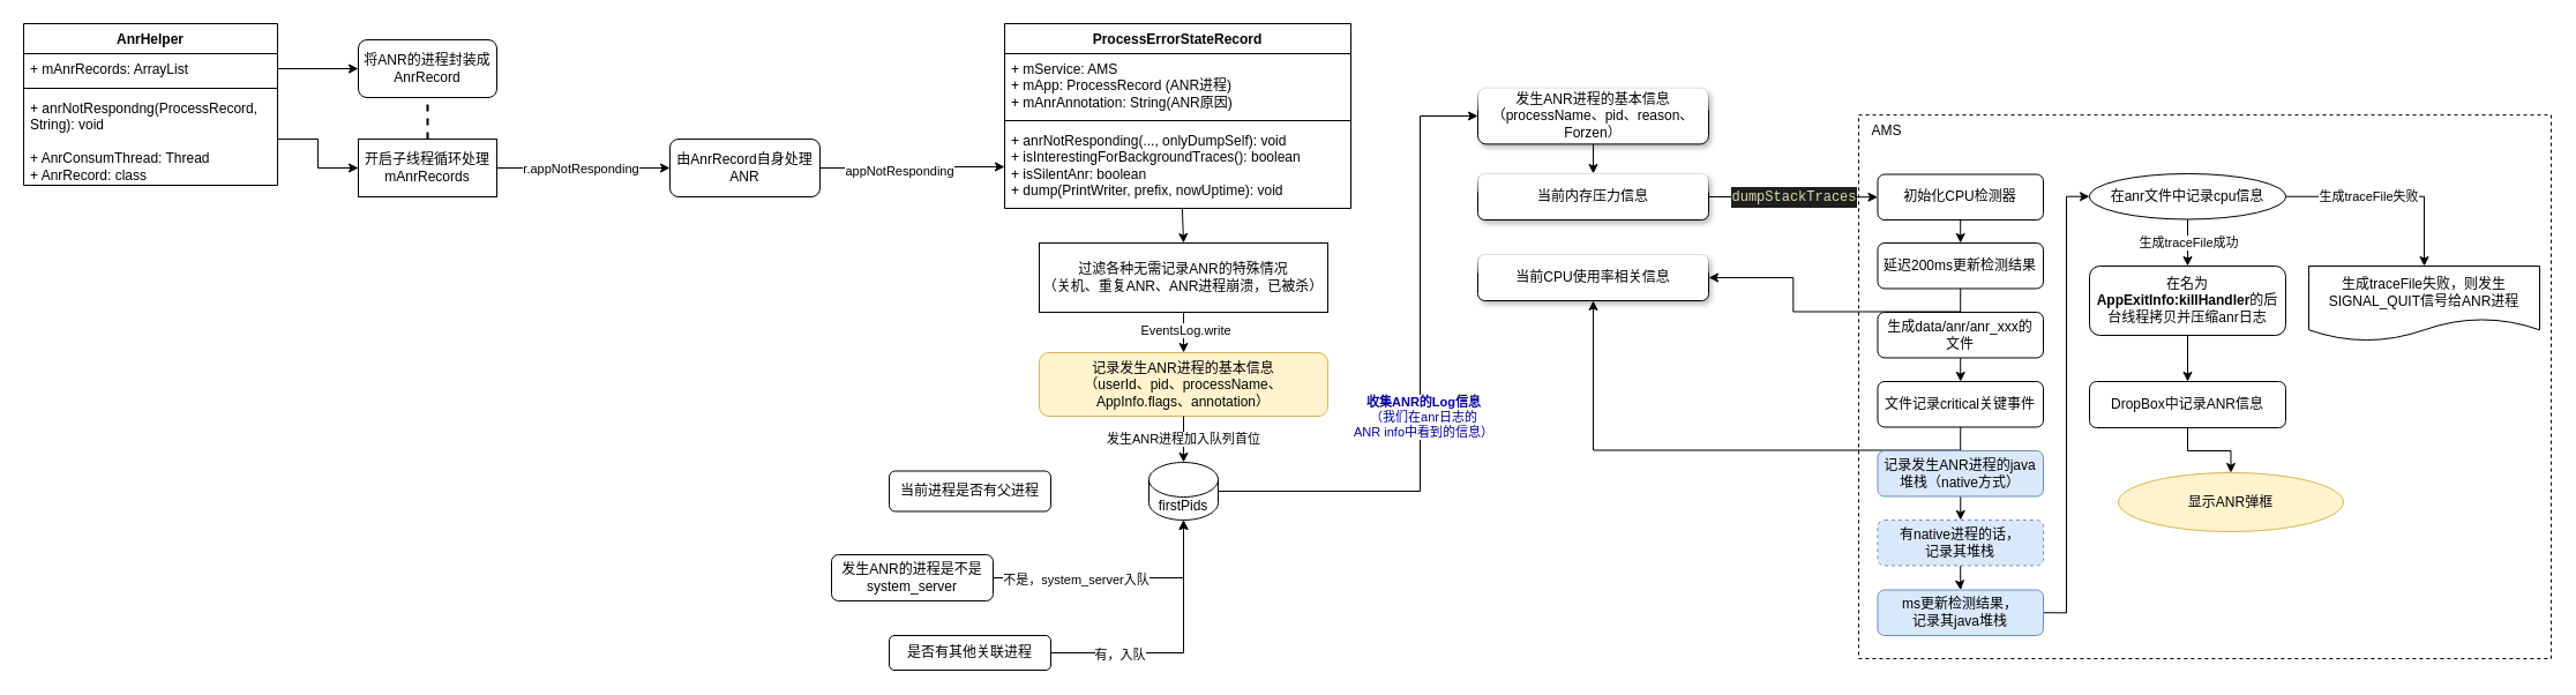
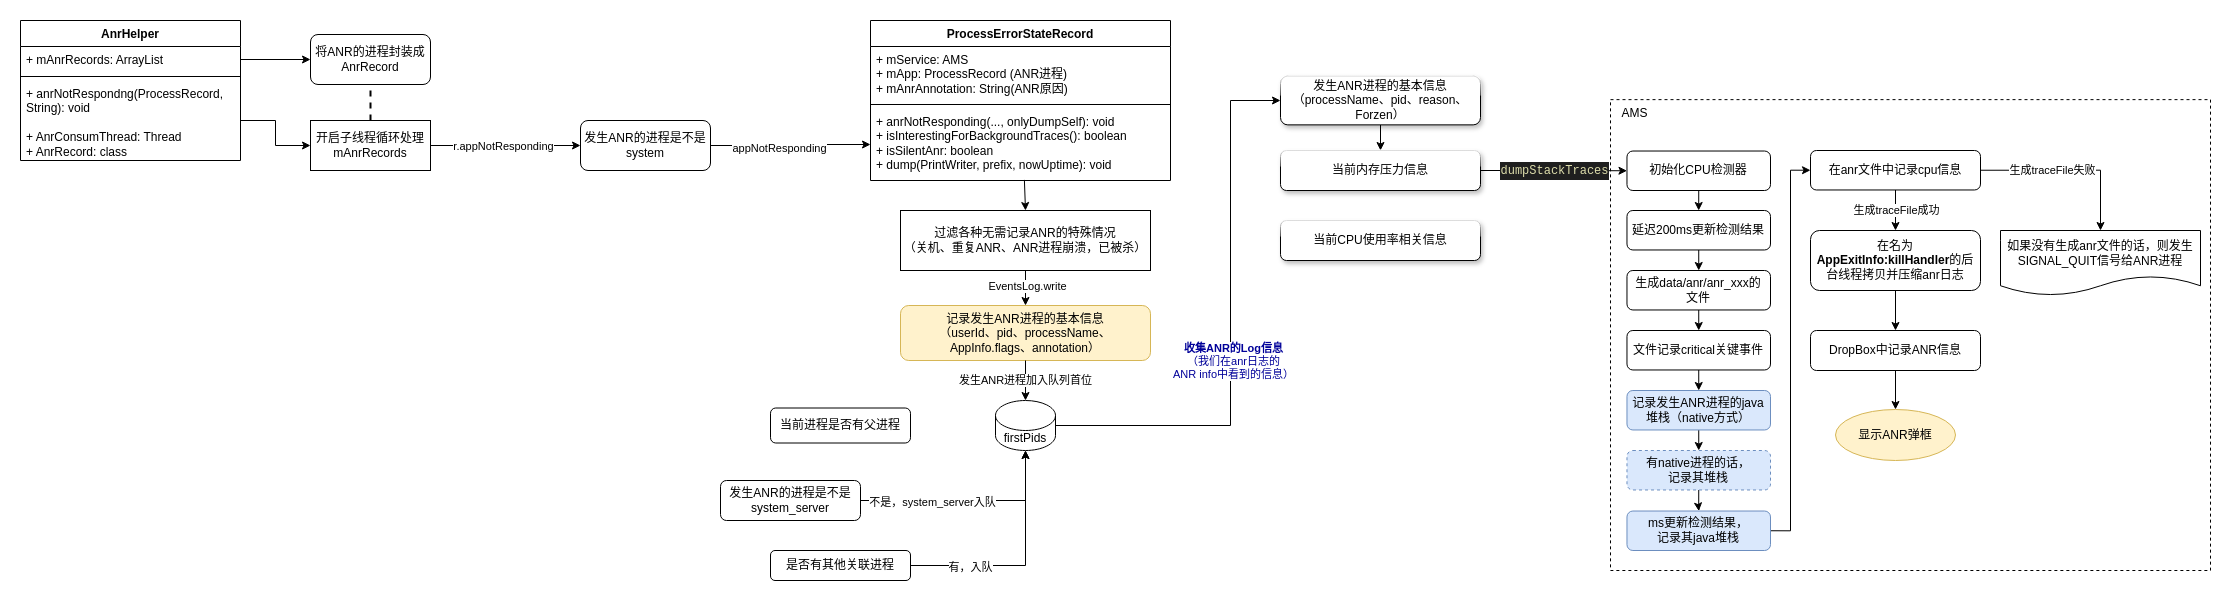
  <mxCell id="0" />
  <mxCell id="1" parent="0" />
  <mxCell id="2" value="" style="rounded=0;whiteSpace=wrap;html=1;dashed=1;" vertex="1" parent="1"><mxGeometry x="1610" y="99.13" width="600" height="470.87" as="geometry" /></mxCell>
  <mxCell id="3" value="AnrHelper" style="swimlane;fontStyle=1;align=center;verticalAlign=top;childLayout=stackLayout;horizontal=1;startSize=26;horizontalStack=0;resizeParent=1;resizeParentMax=0;resizeLast=0;collapsible=1;marginBottom=0;whiteSpace=wrap;html=1;" vertex="1" parent="1"><mxGeometry x="20" y="20" width="220" height="140" as="geometry" /></mxCell>
  <mxCell id="4" value="+ mAnrRecords: ArrayList" style="text;strokeColor=none;fillColor=none;align=left;verticalAlign=top;spacingLeft=4;spacingRight=4;overflow=hidden;rotatable=0;points=[[0,0.5],[1,0.5]];portConstraint=eastwest;whiteSpace=wrap;html=1;" vertex="1" parent="3"><mxGeometry y="26" width="220" height="26" as="geometry" /></mxCell>
  <mxCell id="5" value="" style="line;strokeWidth=1;fillColor=none;align=left;verticalAlign=middle;spacingTop=-1;spacingLeft=3;spacingRight=3;rotatable=0;labelPosition=right;points=[];portConstraint=eastwest;strokeColor=inherit;" vertex="1" parent="3"><mxGeometry y="52" width="220" height="8" as="geometry" /></mxCell>
  <mxCell id="6" value="+ anrNotRespondng(ProcessRecord, String): void&lt;div&gt;&lt;br&gt;&lt;/div&gt;&lt;div&gt;+ AnrConsumThread: Thread&lt;/div&gt;&lt;div&gt;+ AnrRecord: class&lt;/div&gt;" style="text;strokeColor=none;fillColor=none;align=left;verticalAlign=top;spacingLeft=4;spacingRight=4;overflow=hidden;rotatable=0;points=[[0,0.5],[1,0.5]];portConstraint=eastwest;whiteSpace=wrap;html=1;" vertex="1" parent="3"><mxGeometry y="60" width="220" height="80" as="geometry" /></mxCell>
  <mxCell id="7" value="将ANR的进程封装成AnrRecord" style="rounded=1;whiteSpace=wrap;html=1;" vertex="1" parent="1"><mxGeometry x="310" y="34" width="120" height="50" as="geometry" /></mxCell>
  <mxCell id="8" style="edgeStyle=orthogonalEdgeStyle;rounded=0;orthogonalLoop=1;jettySize=auto;html=1;exitX=1;exitY=0.5;exitDx=0;exitDy=0;entryX=0;entryY=0.5;entryDx=0;entryDy=0;" edge="1" parent="1" source="4" target="7"><mxGeometry relative="1" as="geometry" /></mxCell>
  <mxCell id="9" style="edgeStyle=orthogonalEdgeStyle;rounded=0;orthogonalLoop=1;jettySize=auto;html=1;exitX=1;exitY=0.5;exitDx=0;exitDy=0;" edge="1" parent="1" source="11" target="16"><mxGeometry relative="1" as="geometry" /></mxCell>
  <mxCell id="10" value="r.appNotResponding" style="edgeLabel;html=1;align=center;verticalAlign=middle;resizable=0;points=[];" vertex="1" connectable="0" parent="9"><mxGeometry x="-0.036" relative="1" as="geometry"><mxPoint as="offset" /></mxGeometry></mxCell>
  <mxCell id="11" value="开启子线程循环处理mAnrRecords" style="rounded=0;whiteSpace=wrap;html=1;" vertex="1" parent="1"><mxGeometry x="310" y="120" width="120" height="50" as="geometry" /></mxCell>
  <mxCell id="12" style="edgeStyle=orthogonalEdgeStyle;rounded=0;orthogonalLoop=1;jettySize=auto;html=1;exitX=1;exitY=0.5;exitDx=0;exitDy=0;entryX=0;entryY=0.5;entryDx=0;entryDy=0;dashed=1;dashPattern=13;" edge="1" parent="1" source="6" target="11"><mxGeometry relative="1" as="geometry" /></mxCell>
  <mxCell id="13" value="" style="endArrow=true;dashed=1;html=1;strokeWidth=2;rounded=0;entryX=0.5;entryY=1;entryDx=0;entryDy=0;exitX=0.5;exitY=0;exitDx=0;exitDy=0;" edge="1" parent="1" source="11" target="7"><mxGeometry width="50" height="50" relative="1" as="geometry"><mxPoint x="240" y="240" as="sourcePoint" /><mxPoint x="290" y="190" as="targetPoint" /></mxGeometry></mxCell>
  <mxCell id="14" style="edgeStyle=orthogonalEdgeStyle;rounded=0;orthogonalLoop=1;jettySize=auto;html=1;exitX=1;exitY=0.5;exitDx=0;exitDy=0;" edge="1" parent="1" source="16" target="20"><mxGeometry relative="1" as="geometry" /></mxCell>
  <mxCell id="15" value="appNotResponding" style="edgeLabel;html=1;align=center;verticalAlign=middle;resizable=0;points=[];" vertex="1" connectable="0" parent="14"><mxGeometry x="-0.15" y="-2" relative="1" as="geometry"><mxPoint as="offset" /></mxGeometry></mxCell>
- <mxCell id="16" value="由AnrRecord自身处理ANR" style="rounded=1;whiteSpace=wrap;html=1;" vertex="1" parent="1"><mxGeometry x="580" y="120" width="130" height="50" as="geometry" /></mxCell>
+ <mxCell id="16" value="发生ANR的进程是不是system" style="rounded=1;whiteSpace=wrap;html=1;" vertex="1" parent="1"><mxGeometry x="580" y="120" width="130" height="50" as="geometry" /></mxCell>
  <mxCell id="17" value="ProcessErrorStateRecord" style="swimlane;fontStyle=1;align=center;verticalAlign=top;childLayout=stackLayout;horizontal=1;startSize=26;horizontalStack=0;resizeParent=1;resizeParentMax=0;resizeLast=0;collapsible=1;marginBottom=0;whiteSpace=wrap;html=1;" vertex="1" parent="1"><mxGeometry x="870" y="20" width="300" height="160" as="geometry" /></mxCell>
  <mxCell id="18" value="+ mService: AMS&lt;div&gt;&lt;div&gt;+ mApp: ProcessRecord (ANR进程)&lt;br&gt;&lt;div&gt;+ mAnrAnnotation: String(ANR原因)&lt;/div&gt;&lt;/div&gt;&lt;/div&gt;" style="text;strokeColor=none;fillColor=none;align=left;verticalAlign=top;spacingLeft=4;spacingRight=4;overflow=hidden;rotatable=0;points=[[0,0.5],[1,0.5]];portConstraint=eastwest;whiteSpace=wrap;html=1;" vertex="1" parent="17"><mxGeometry y="26" width="300" height="54" as="geometry" /></mxCell>
  <mxCell id="19" value="" style="line;strokeWidth=1;fillColor=none;align=left;verticalAlign=middle;spacingTop=-1;spacingLeft=3;spacingRight=3;rotatable=0;labelPosition=right;points=[];portConstraint=eastwest;strokeColor=inherit;" vertex="1" parent="17"><mxGeometry y="80" width="300" height="8" as="geometry" /></mxCell>
  <mxCell id="20" value="+ anrNotResponding(..., onlyDumpSelf): void&lt;div&gt;+ isInterestingForBackgroundTraces(): boolean&lt;/div&gt;&lt;div&gt;+ isSilentAnr: boolean&lt;/div&gt;&lt;div&gt;+ dump(PrintWriter, prefix, nowUptime): void&lt;/div&gt;" style="text;strokeColor=none;fillColor=none;align=left;verticalAlign=top;spacingLeft=4;spacingRight=4;overflow=hidden;rotatable=0;points=[[0,0.5],[1,0.5]];portConstraint=eastwest;whiteSpace=wrap;html=1;" vertex="1" parent="17"><mxGeometry y="88" width="300" height="72" as="geometry" /></mxCell>
  <mxCell id="21" style="edgeStyle=orthogonalEdgeStyle;rounded=0;orthogonalLoop=1;jettySize=auto;html=1;exitX=0.5;exitY=1;exitDx=0;exitDy=0;entryX=0.5;entryY=0;entryDx=0;entryDy=0;" edge="1" parent="1" source="23" target="25"><mxGeometry relative="1" as="geometry" /></mxCell>
  <mxCell id="22" value="EventsLog.write" style="edgeLabel;html=1;align=center;verticalAlign=middle;resizable=0;points=[];" vertex="1" connectable="0" parent="21"><mxGeometry x="-0.143" y="1" relative="1" as="geometry"><mxPoint as="offset" /></mxGeometry></mxCell>
  <mxCell id="23" value="过滤各种无需记录ANR的特殊情况&lt;div&gt;（关机、重复ANR、ANR进程崩溃，已被杀）&lt;/div&gt;" style="rounded=0;whiteSpace=wrap;html=1;" vertex="1" parent="1"><mxGeometry x="900" y="210" width="250" height="60" as="geometry" /></mxCell>
  <mxCell id="24" value="" style="endArrow=classic;html=1;rounded=0;entryX=0.5;entryY=0;entryDx=0;entryDy=0;exitX=0.513;exitY=0.992;exitDx=0;exitDy=0;exitPerimeter=0;" edge="1" parent="1" source="20" target="23"><mxGeometry width="50" height="50" relative="1" as="geometry"><mxPoint x="1020" y="181" as="sourcePoint" /><mxPoint x="810" y="230" as="targetPoint" /></mxGeometry></mxCell>
  <mxCell id="25" value="记录发生ANR进程的基本信息&lt;div&gt;（userId、pid、processName、AppInfo.flags、annotation）&lt;/div&gt;" style="rounded=1;whiteSpace=wrap;html=1;fillColor=#fff2cc;strokeColor=#d6b656;" vertex="1" parent="1"><mxGeometry x="900" y="305" width="250" height="55" as="geometry" /></mxCell>
  <mxCell id="26" style="edgeStyle=orthogonalEdgeStyle;rounded=0;orthogonalLoop=1;jettySize=auto;html=1;exitX=1;exitY=0.5;exitDx=0;exitDy=0;exitPerimeter=0;entryX=0;entryY=0.5;entryDx=0;entryDy=0;" edge="1" parent="1" source="28" target="39"><mxGeometry relative="1" as="geometry"><Array as="points"><mxPoint x="1230" y="425" /><mxPoint x="1230" y="100" /></Array></mxGeometry></mxCell>
  <mxCell id="27" value="&lt;b&gt;收集ANR的Log信息&lt;/b&gt;&lt;div&gt;（我们在anr日志的&lt;/div&gt;&lt;div&gt;ANR info中看到的信息）&lt;/div&gt;" style="edgeLabel;html=1;align=center;verticalAlign=middle;resizable=0;points=[];labelBorderColor=none;fontColor=#000099;" vertex="1" connectable="0" parent="26"><mxGeometry x="-0.129" y="-2" relative="1" as="geometry"><mxPoint as="offset" /></mxGeometry></mxCell>
  <mxCell id="28" value="firstPids" style="shape=cylinder3;whiteSpace=wrap;html=1;boundedLbl=1;backgroundOutline=1;size=15;" vertex="1" parent="1"><mxGeometry x="995" y="400" width="60" height="50" as="geometry" /></mxCell>
  <mxCell id="29" style="edgeStyle=orthogonalEdgeStyle;rounded=0;orthogonalLoop=1;jettySize=auto;html=1;exitX=0.5;exitY=1;exitDx=0;exitDy=0;entryX=0.5;entryY=0;entryDx=0;entryDy=0;entryPerimeter=0;" edge="1" parent="1" source="25" target="28"><mxGeometry relative="1" as="geometry" /></mxCell>
  <mxCell id="30" value="发生ANR进程加入队列首位" style="edgeLabel;html=1;align=center;verticalAlign=middle;resizable=0;points=[];" vertex="1" connectable="0" parent="29"><mxGeometry x="-0.07" y="-1" relative="1" as="geometry"><mxPoint as="offset" /></mxGeometry></mxCell>
  <mxCell id="31" value="当前进程是否有父进程" style="rounded=1;whiteSpace=wrap;html=1;" vertex="1" parent="1"><mxGeometry x="770" y="407.5" width="140" height="35" as="geometry" /></mxCell>
  <mxCell id="32" value="发生ANR的进程是不是system_server" style="rounded=1;whiteSpace=wrap;html=1;" vertex="1" parent="1"><mxGeometry x="720" y="480" width="140" height="40" as="geometry" /></mxCell>
  <mxCell id="33" style="edgeStyle=orthogonalEdgeStyle;rounded=0;orthogonalLoop=1;jettySize=auto;html=1;exitX=1;exitY=0.5;exitDx=0;exitDy=0;entryX=0.5;entryY=1;entryDx=0;entryDy=0;entryPerimeter=0;" edge="1" parent="1" source="32" target="28"><mxGeometry relative="1" as="geometry" /></mxCell>
  <mxCell id="34" value="不是，system_server入队" style="edgeLabel;html=1;align=center;verticalAlign=middle;resizable=0;points=[];" vertex="1" connectable="0" parent="33"><mxGeometry x="-0.336" y="-1" relative="1" as="geometry"><mxPoint as="offset" /></mxGeometry></mxCell>
  <mxCell id="35" value="是否有其他关联进程" style="rounded=1;whiteSpace=wrap;html=1;" vertex="1" parent="1"><mxGeometry x="770" y="550" width="140" height="30" as="geometry" /></mxCell>
  <mxCell id="36" style="edgeStyle=orthogonalEdgeStyle;rounded=0;orthogonalLoop=1;jettySize=auto;html=1;exitX=1;exitY=0.5;exitDx=0;exitDy=0;entryX=0.5;entryY=1;entryDx=0;entryDy=0;entryPerimeter=0;" edge="1" parent="1" source="35" target="28"><mxGeometry relative="1" as="geometry" /></mxCell>
  <mxCell id="37" value="有，入队" style="edgeLabel;html=1;align=center;verticalAlign=middle;resizable=0;points=[];" vertex="1" connectable="0" parent="36"><mxGeometry x="-0.486" y="-1" relative="1" as="geometry"><mxPoint as="offset" /></mxGeometry></mxCell>
  <mxCell id="38" style="edgeStyle=orthogonalEdgeStyle;rounded=0;orthogonalLoop=1;jettySize=auto;html=1;exitX=0.5;exitY=1;exitDx=0;exitDy=0;entryX=0.5;entryY=0;entryDx=0;entryDy=0;" edge="1" parent="1" source="39" target="42"><mxGeometry relative="1" as="geometry" /></mxCell>
  <mxCell id="39" value="发生ANR进程的基本信息&lt;div&gt;（processName、pid、reason、Forzen）&lt;/div&gt;" style="rounded=1;whiteSpace=wrap;html=1;glass=1;shadow=1;" vertex="1" parent="1"><mxGeometry x="1280" y="75.62" width="200" height="48.75" as="geometry" /></mxCell>
  <mxCell id="40" style="edgeStyle=orthogonalEdgeStyle;rounded=0;orthogonalLoop=1;jettySize=auto;html=1;exitX=1;exitY=0.5;exitDx=0;exitDy=0;entryX=0;entryY=0.5;entryDx=0;entryDy=0;" edge="1" parent="1" source="42" target="46"><mxGeometry relative="1" as="geometry" /></mxCell>
  <mxCell id="41" value="&lt;div style=&quot;color: rgb(204, 204, 204); background-color: rgb(31, 31, 31); font-family: Menlo, Monaco, &amp;quot;Courier New&amp;quot;, monospace; font-size: 12px; line-height: 18px; white-space-collapse: preserve;&quot;&gt;&lt;span style=&quot;color: #dcdcaa;&quot;&gt;dumpStackTraces&lt;/span&gt;&lt;/div&gt;" style="edgeLabel;html=1;align=center;verticalAlign=middle;resizable=0;points=[];" vertex="1" connectable="0" parent="40"><mxGeometry x="0.006" y="1" relative="1" as="geometry"><mxPoint as="offset" /></mxGeometry></mxCell>
  <mxCell id="42" value="当前内存压力信息" style="rounded=1;whiteSpace=wrap;html=1;glass=1;shadow=1;" vertex="1" parent="1"><mxGeometry x="1280" y="150" width="200" height="40" as="geometry" /></mxCell>
  <mxCell id="43" value="当前CPU使用率相关信息" style="rounded=1;whiteSpace=wrap;html=1;glass=1;shadow=1;" vertex="1" parent="1"><mxGeometry x="1280" y="220" width="200" height="40" as="geometry" /></mxCell>
  <mxCell id="44" value="AMS" style="text;html=1;align=center;verticalAlign=middle;whiteSpace=wrap;rounded=0;" vertex="1" parent="1"><mxGeometry x="1610.005" y="99.128" width="49.412" height="28.696" as="geometry" /></mxCell>
  <mxCell id="45" style="edgeStyle=orthogonalEdgeStyle;rounded=0;orthogonalLoop=1;jettySize=auto;html=1;exitX=0.5;exitY=1;exitDx=0;exitDy=0;" edge="1" parent="1" source="46" target="48"><mxGeometry relative="1" as="geometry" /></mxCell>
  <mxCell id="46" value="初始化CPU检测器" style="rounded=1;whiteSpace=wrap;html=1;" vertex="1" parent="1"><mxGeometry x="1626.47" y="150.52" width="143.53" height="39.48" as="geometry" /></mxCell>
- <mxCell id="47" style="edgeStyle=orthogonalEdgeStyle;rounded=0;orthogonalLoop=1;jettySize=auto;html=1;exitX=0.5;exitY=1;exitDx=0;exitDy=0;" edge="1" parent="1" source="48" target="43"><mxGeometry relative="1" as="geometry" /></mxCell>
+ <mxCell id="47" style="edgeStyle=orthogonalEdgeStyle;rounded=0;orthogonalLoop=1;jettySize=auto;html=1;exitX=0.5;exitY=1;exitDx=0;exitDy=0;entryX=0.5;entryY=0;entryDx=0;entryDy=0;" edge="1" parent="1" source="48" target="50"><mxGeometry relative="1" as="geometry" /></mxCell>
  <mxCell id="48" value="延迟200ms更新检测结果" style="rounded=1;whiteSpace=wrap;html=1;" vertex="1" parent="1"><mxGeometry x="1626.47" y="210" width="143.53" height="39.48" as="geometry" /></mxCell>
  <mxCell id="49" style="edgeStyle=orthogonalEdgeStyle;rounded=0;orthogonalLoop=1;jettySize=auto;html=1;exitX=0.5;exitY=1;exitDx=0;exitDy=0;entryX=0.5;entryY=0;entryDx=0;entryDy=0;" edge="1" parent="1" source="50" target="52"><mxGeometry relative="1" as="geometry" /></mxCell>
  <mxCell id="50" value="生成data/anr/anr_xxx的&lt;div&gt;文件&lt;/div&gt;" style="rounded=1;whiteSpace=wrap;html=1;" vertex="1" parent="1"><mxGeometry x="1626.47" y="270" width="143.53" height="39.48" as="geometry" /></mxCell>
- <mxCell id="51" style="edgeStyle=orthogonalEdgeStyle;rounded=0;orthogonalLoop=1;jettySize=auto;html=1;exitX=0.5;exitY=1;exitDx=0;exitDy=0;" edge="1" parent="1" source="52" target="43"><mxGeometry relative="1" as="geometry" /></mxCell>
+ <mxCell id="51" style="edgeStyle=orthogonalEdgeStyle;rounded=0;orthogonalLoop=1;jettySize=auto;html=1;exitX=0.5;exitY=1;exitDx=0;exitDy=0;entryX=0.5;entryY=0;entryDx=0;entryDy=0;" edge="1" parent="1" source="52" target="54"><mxGeometry relative="1" as="geometry" /></mxCell>
  <mxCell id="52" value="文件记录critical关键事件" style="rounded=1;whiteSpace=wrap;html=1;" vertex="1" parent="1"><mxGeometry x="1626.47" y="330" width="143.53" height="39.48" as="geometry" /></mxCell>
  <mxCell id="53" style="edgeStyle=orthogonalEdgeStyle;rounded=0;orthogonalLoop=1;jettySize=auto;html=1;exitX=0.5;exitY=1;exitDx=0;exitDy=0;entryX=0.5;entryY=0;entryDx=0;entryDy=0;" edge="1" parent="1" source="54" target="56"><mxGeometry relative="1" as="geometry" /></mxCell>
  <mxCell id="54" value="记录发生ANR进程的java堆栈（native方式）" style="rounded=1;whiteSpace=wrap;html=1;fillColor=#dae8fc;strokeColor=#6c8ebf;" vertex="1" parent="1"><mxGeometry x="1626.47" y="390" width="143.53" height="39.48" as="geometry" /></mxCell>
  <mxCell id="55" style="edgeStyle=orthogonalEdgeStyle;rounded=0;orthogonalLoop=1;jettySize=auto;html=1;exitX=0.5;exitY=1;exitDx=0;exitDy=0;" edge="1" parent="1" source="56" target="58"><mxGeometry relative="1" as="geometry" /></mxCell>
  <mxCell id="56" value="有native进程的话，&lt;div&gt;记录其堆栈&lt;/div&gt;" style="rounded=1;whiteSpace=wrap;html=1;fillColor=#dae8fc;strokeColor=#6c8ebf;dashed=1;" vertex="1" parent="1"><mxGeometry x="1626.47" y="450" width="143.53" height="39.48" as="geometry" /></mxCell>
  <mxCell id="57" style="edgeStyle=orthogonalEdgeStyle;rounded=0;orthogonalLoop=1;jettySize=auto;html=1;exitX=1;exitY=0.5;exitDx=0;exitDy=0;entryX=0;entryY=0.5;entryDx=0;entryDy=0;" edge="1" parent="1" source="58" target="63"><mxGeometry relative="1" as="geometry" /></mxCell>
  <mxCell id="58" value="ms更新检测结果，&lt;div&gt;记录其java堆栈&lt;/div&gt;" style="rounded=1;whiteSpace=wrap;html=1;fillColor=#dae8fc;strokeColor=#6c8ebf;" vertex="1" parent="1"><mxGeometry x="1626.47" y="510.52" width="143.53" height="39.48" as="geometry" /></mxCell>
  <mxCell id="59" style="edgeStyle=orthogonalEdgeStyle;rounded=0;orthogonalLoop=1;jettySize=auto;html=1;exitX=1;exitY=0.5;exitDx=0;exitDy=0;entryX=0.5;entryY=0;entryDx=0;entryDy=0;" edge="1" parent="1" source="63" target="64"><mxGeometry relative="1" as="geometry" /></mxCell>
  <mxCell id="60" value="生成traceFile失败" style="edgeLabel;html=1;align=center;verticalAlign=middle;resizable=0;points=[];" vertex="1" connectable="0" parent="59"><mxGeometry x="-0.2" relative="1" as="geometry"><mxPoint as="offset" /></mxGeometry></mxCell>
  <mxCell id="61" style="edgeStyle=orthogonalEdgeStyle;rounded=0;orthogonalLoop=1;jettySize=auto;html=1;exitX=0.5;exitY=1;exitDx=0;exitDy=0;entryX=0.5;entryY=0;entryDx=0;entryDy=0;" edge="1" parent="1" source="63" target="66"><mxGeometry relative="1" as="geometry" /></mxCell>
  <mxCell id="62" value="生成traceFile成功" style="edgeLabel;html=1;align=center;verticalAlign=middle;resizable=0;points=[];" vertex="1" connectable="0" parent="61"><mxGeometry x="0.003" relative="1" as="geometry"><mxPoint as="offset" /></mxGeometry></mxCell>
- <mxCell id="63" value="在anr文件中记录cpu信息" style="ellipse;whiteSpace=wrap;html=1;" vertex="1" parent="1"><mxGeometry x="1810" y="150" width="170" height="39.48" as="geometry" /></mxCell>
- <mxCell id="64" value="生成traceFile失败，则发生SIGNAL_QUIT信号给ANR进程" style="shape=document;whiteSpace=wrap;html=1;boundedLbl=1;" vertex="1" parent="1"><mxGeometry x="2000" y="230" width="200" height="65" as="geometry" /></mxCell>
+ <mxCell id="63" value="在anr文件中记录cpu信息" style="rounded=1;whiteSpace=wrap;html=1;" vertex="1" parent="1"><mxGeometry x="1810" y="150" width="170" height="39.48" as="geometry" /></mxCell>
+ <mxCell id="64" value="如果没有生成anr文件的话，则发生SIGNAL_QUIT信号给ANR进程" style="shape=document;whiteSpace=wrap;html=1;boundedLbl=1;" vertex="1" parent="1"><mxGeometry x="2000" y="230" width="200" height="65" as="geometry" /></mxCell>
  <mxCell id="65" style="edgeStyle=orthogonalEdgeStyle;rounded=0;orthogonalLoop=1;jettySize=auto;html=1;exitX=0.5;exitY=1;exitDx=0;exitDy=0;entryX=0.5;entryY=0;entryDx=0;entryDy=0;" edge="1" parent="1" source="66" target="68"><mxGeometry relative="1" as="geometry" /></mxCell>
  <mxCell id="66" value="在名为&lt;b&gt;AppExitInfo:killHandler&lt;/b&gt;的后台线程拷贝并压缩anr日志" style="rounded=1;whiteSpace=wrap;html=1;" vertex="1" parent="1"><mxGeometry x="1810" y="230" width="170" height="60" as="geometry" /></mxCell>
  <mxCell id="67" style="edgeStyle=orthogonalEdgeStyle;rounded=0;orthogonalLoop=1;jettySize=auto;html=1;exitX=0.5;exitY=1;exitDx=0;exitDy=0;entryX=0.5;entryY=0;entryDx=0;entryDy=0;" edge="1" parent="1" source="68" target="69"><mxGeometry relative="1" as="geometry" /></mxCell>
  <mxCell id="68" value="DropBox中记录ANR信息" style="rounded=1;whiteSpace=wrap;html=1;" vertex="1" parent="1"><mxGeometry x="1810" y="330" width="170" height="40" as="geometry" /></mxCell>
- <mxCell id="69" value="显示ANR弹框" style="ellipse;whiteSpace=wrap;html=1;fillColor=#fff2cc;strokeColor=#d6b656;" vertex="1" parent="1"><mxGeometry x="1835" y="409" width="195" height="51" as="geometry" /></mxCell>
+ <mxCell id="69" value="显示ANR弹框" style="ellipse;whiteSpace=wrap;html=1;fillColor=#fff2cc;strokeColor=#d6b656;" vertex="1" parent="1"><mxGeometry x="1835" y="409" width="120" height="51" as="geometry" /></mxCell>
